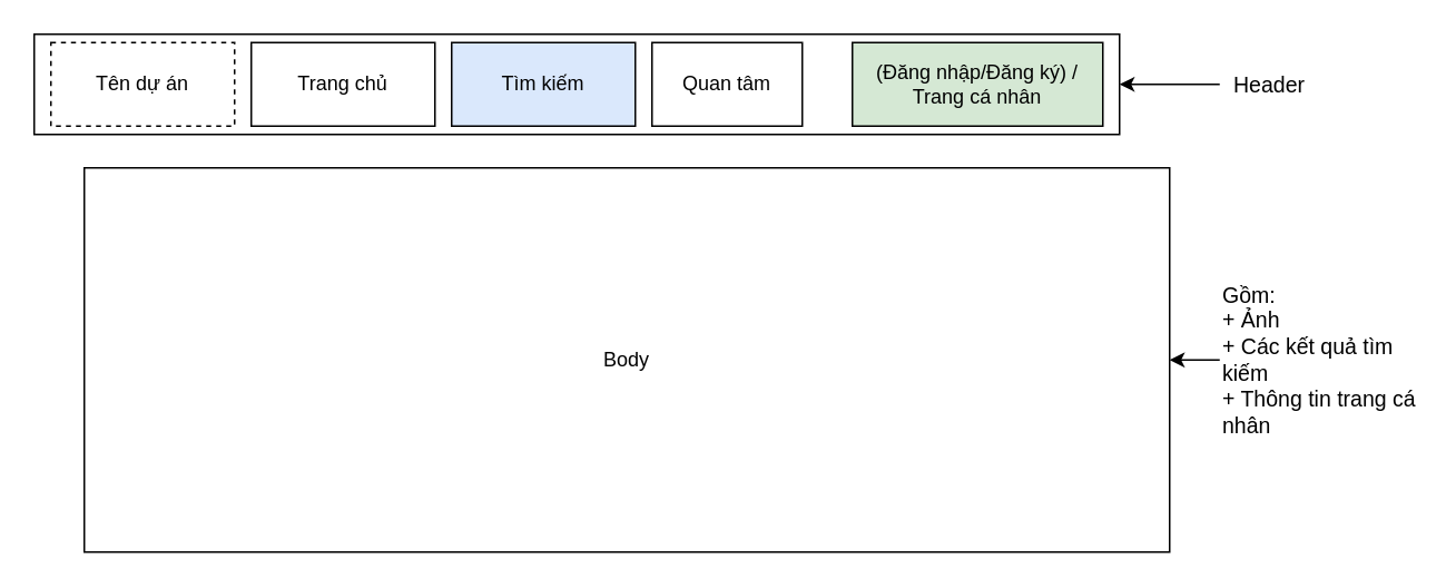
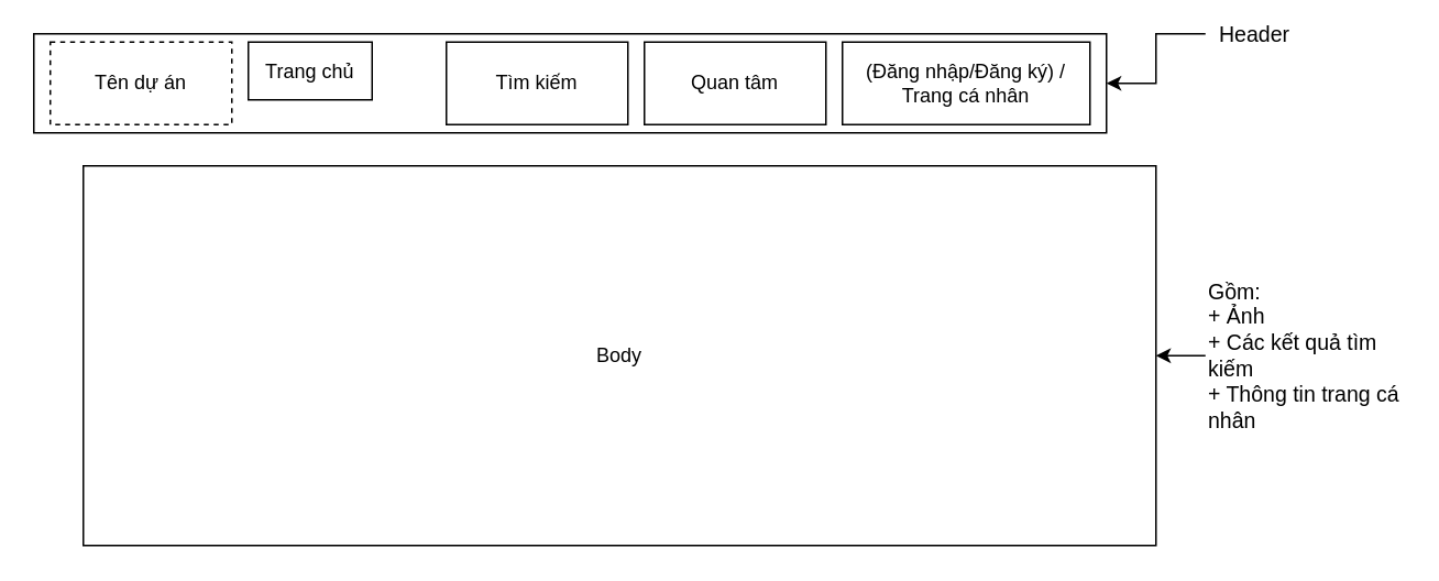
  <mxCell id="0" />
  <mxCell id="1" parent="0" />
  <mxCell id="2" value="" style="rounded=0;whiteSpace=wrap;html=1;" vertex="1" parent="1"><mxGeometry x="20" y="20" width="650" height="60" as="geometry" /></mxCell>
  <mxCell id="3" value="Tên dự án" style="html=1;whiteSpace=wrap;dashed=1;" vertex="1" parent="1"><mxGeometry x="30" y="25" width="110" height="50" as="geometry" /></mxCell>
- <mxCell id="4" value="Trang chủ" style="html=1;whiteSpace=wrap;" vertex="1" parent="1"><mxGeometry x="150" y="25" width="110" height="50" as="geometry" /></mxCell>
- <mxCell id="5" value="Tìm kiếm" style="html=1;whiteSpace=wrap;fillColor=#dae8fc;" vertex="1" parent="1"><mxGeometry x="270" y="25" width="110" height="50" as="geometry" /></mxCell>
- <mxCell id="6" value="Quan tâm" style="html=1;whiteSpace=wrap;" vertex="1" parent="1"><mxGeometry x="390" y="25" width="90" height="50" as="geometry" /></mxCell>
- <mxCell id="7" value="(Đăng nhập/Đăng ký) / Trang cá nhân" style="html=1;whiteSpace=wrap;fillColor=#d5e8d4;" vertex="1" parent="1"><mxGeometry x="510" y="25" width="150" height="50" as="geometry" /></mxCell>
+ <mxCell id="4" value="Trang chủ" style="html=1;whiteSpace=wrap;" vertex="1" parent="1"><mxGeometry x="150" y="25" width="75" height="35" as="geometry" /></mxCell>
+ <mxCell id="5" value="Tìm kiếm" style="html=1;whiteSpace=wrap;" vertex="1" parent="1"><mxGeometry x="270" y="25" width="110" height="50" as="geometry" /></mxCell>
+ <mxCell id="6" value="Quan tâm" style="html=1;whiteSpace=wrap;" vertex="1" parent="1"><mxGeometry x="390" y="25" width="110" height="50" as="geometry" /></mxCell>
+ <mxCell id="7" value="(Đăng nhập/Đăng ký) / Trang cá nhân" style="html=1;whiteSpace=wrap;" vertex="1" parent="1"><mxGeometry x="510" y="25" width="150" height="50" as="geometry" /></mxCell>
  <mxCell id="8" value="Body" style="html=1;whiteSpace=wrap;" vertex="1" parent="1"><mxGeometry x="50" y="100" width="650" height="230" as="geometry" /></mxCell>
  <mxCell id="9" style="edgeStyle=orthogonalEdgeStyle;rounded=0;orthogonalLoop=1;jettySize=auto;html=1;exitX=0;exitY=0.5;exitDx=0;exitDy=0;entryX=1;entryY=0.5;entryDx=0;entryDy=0;" edge="1" parent="1" source="10" target="2"><mxGeometry relative="1" as="geometry" /></mxCell>
- <mxCell id="10" value="Header" style="text;html=1;strokeColor=none;fillColor=none;align=center;verticalAlign=middle;whiteSpace=wrap;rounded=0;fontSize=13;" vertex="1" parent="1"><mxGeometry x="730" y="35" width="60" height="30" as="geometry" /></mxCell>
+ <mxCell id="10" value="Header" style="text;html=1;strokeColor=none;fillColor=none;align=center;verticalAlign=middle;whiteSpace=wrap;rounded=0;fontSize=13;" vertex="1" parent="1"><mxGeometry x="730" y="5" width="60" height="30" as="geometry" /></mxCell>
  <mxCell id="11" style="edgeStyle=orthogonalEdgeStyle;rounded=0;orthogonalLoop=1;jettySize=auto;html=1;exitX=0;exitY=0.5;exitDx=0;exitDy=0;entryX=1;entryY=0.5;entryDx=0;entryDy=0;" edge="1" parent="1" source="12" target="8"><mxGeometry relative="1" as="geometry" /></mxCell>
  <mxCell id="12" value="&lt;font style=&quot;font-size: 13px;&quot;&gt;Gồm:&lt;br&gt;+ Ảnh&lt;br&gt;+ Các kết quả tìm kiếm&lt;br&gt;+ Thông tin trang cá nhân&lt;/font&gt;" style="text;html=1;strokeColor=none;fillColor=none;align=left;verticalAlign=middle;whiteSpace=wrap;rounded=0;" vertex="1" parent="1"><mxGeometry x="730" y="165" width="120" height="100" as="geometry" /></mxCell>
